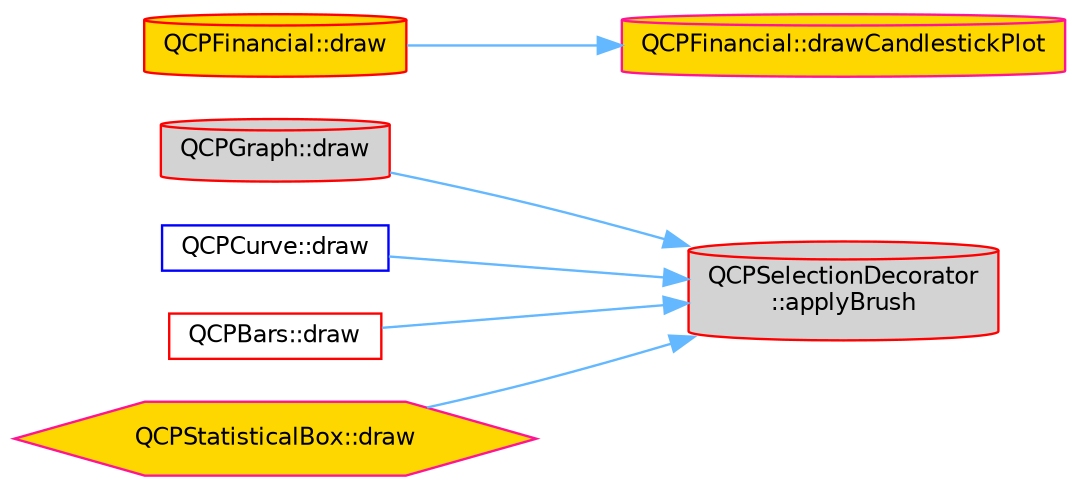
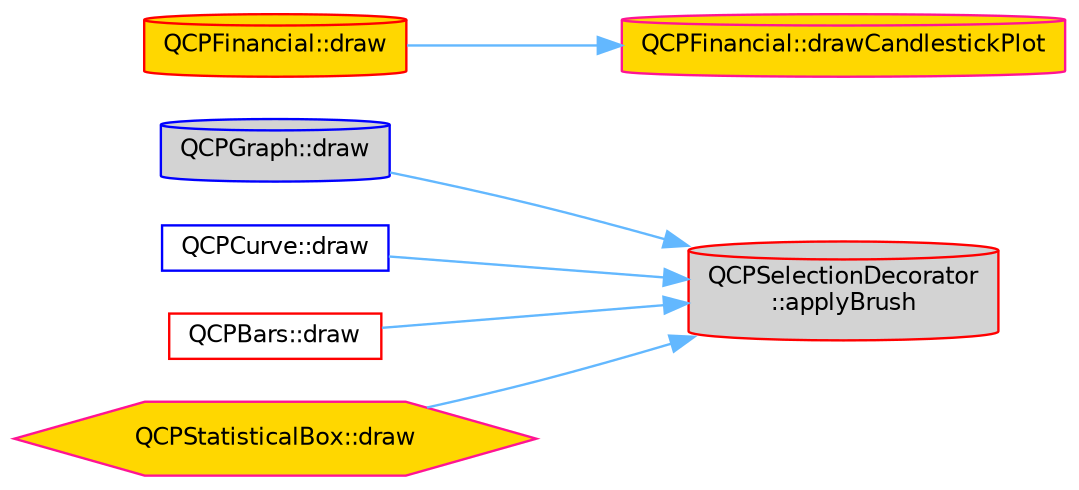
  digraph {
    rankdir=RL
    node [color=red fillcolor=gold fontname=Helvetica fontsize=10 shape=cylinder style=filled]
    edge [color=steelblue1 dir=back fontname=Helvetica fontsize=10 labelfontname=Helvetica labelfontsize=10 style=solid]
    n1 [fillcolor=lightgrey fontcolor=black height=0.2 label="QCPSelectionDecorator\l::applyBrush" width=0.4]
-   n2 [fillcolor=lightgrey height=0.2 label="QCPGraph::draw" width=0.4]
+   n2 [color=blue fillcolor=lightgrey height=0.2 label="QCPGraph::draw" width=0.4]
    n3 [color=blue fillcolor=white height=0.2 label="QCPCurve::draw" shape=box width=0.4]
    n4 [fillcolor=white height=0.2 label="QCPBars::draw" shape=box width=0.4]
    n5 [color=deeppink height=0.2 label="QCPStatisticalBox::draw" shape=hexagon width=0.4]
    n6 [color=deeppink height=0.2 label="QCPFinancial::drawCandlestickPlot" width=0.4]
    n7 [height=0.2 label="QCPFinancial::draw" width=0.4]
    n1 -> n2
    n1 -> n3
    n1 -> n4
    n1 -> n5
    n6 -> n7
  }
